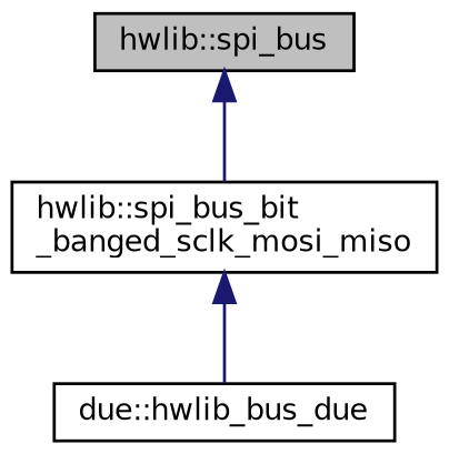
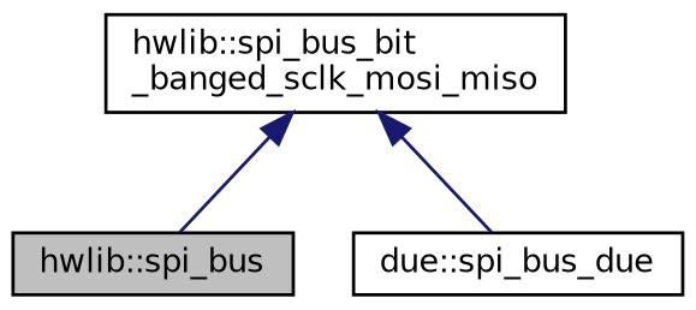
  digraph {
    node [color=black fillcolor=white fontname=Helvetica fontsize=10 shape=record style=filled]
    edge [color=midnightblue dir=back fontname=Helvetica fontsize=10 labelfontname=Helvetica labelfontsize=10 style=solid]
    n1 [fillcolor=grey75 fontcolor=black height=0.2 label="hwlib::spi_bus" width=0.4]
    n2 [height=0.2 label="hwlib::spi_bus_bit\l_banged_sclk_mosi_miso" width=0.4]
-   n3 [height=0.2 label="due::hwlib_bus_due" width=0.4]
-   n1 -> n2
+   n3 [height=0.2 label="due::spi_bus_due" width=0.4]
+   n2 -> n1
    n2 -> n3
  }
